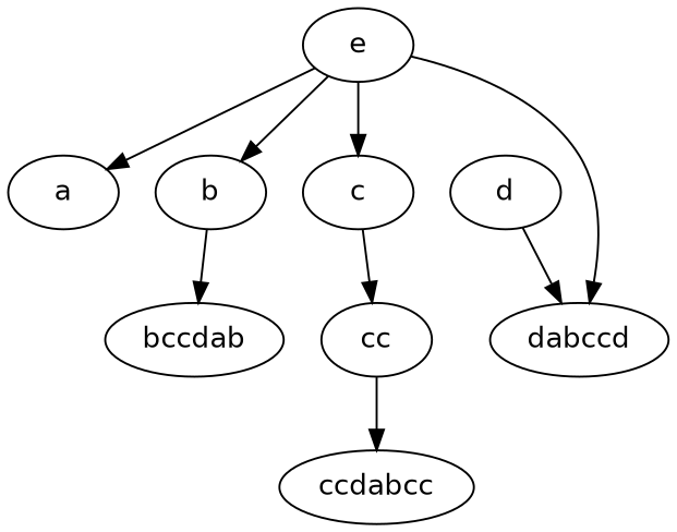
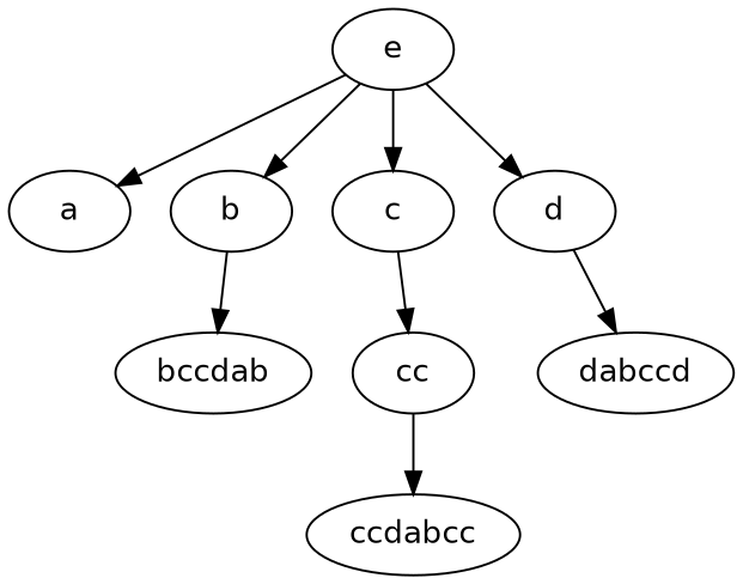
  digraph {
    node [fontname=DejaVuSans]
    e
    a
    b
    c
    d
    bccdab
    cc
    dabccd
    ccdabcc
    e -> a
    e -> b
    e -> c
-   e -> dabccd
+   e -> d
    b -> bccdab
    c -> cc
    d -> dabccd
    cc -> ccdabcc
  }
